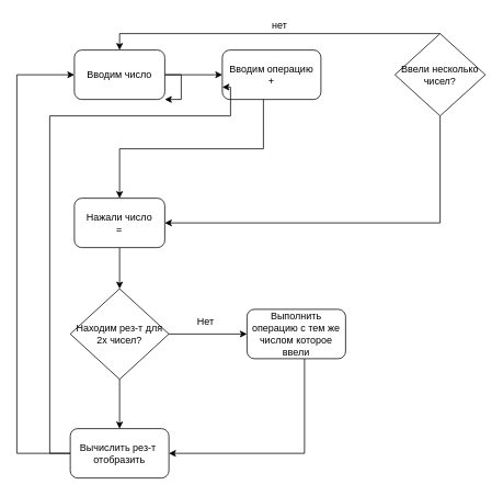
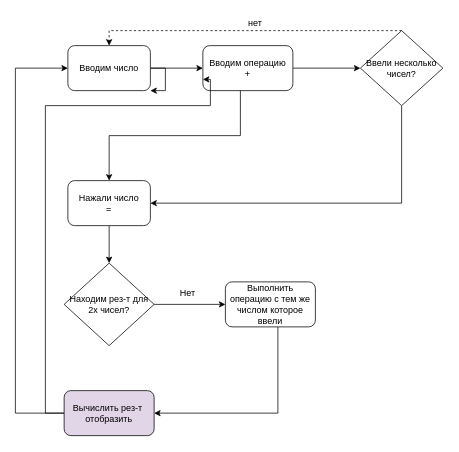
  <mxCell id="0" />
  <mxCell id="1" parent="0" />
+ <mxCell id="2" style="edgeStyle=orthogonalEdgeStyle;rounded=0;orthogonalLoop=1;jettySize=auto;html=1;entryX=0;entryY=0.5;entryDx=0;entryDy=0;" edge="1" parent="1" source="3" target="14"><mxGeometry relative="1" as="geometry" /></mxCell>
  <mxCell id="3" value="Вводим операцию&lt;br&gt;+" style="rounded=1;whiteSpace=wrap;html=1;" vertex="1" parent="1"><mxGeometry x="270" y="60" width="120" height="60" as="geometry" /></mxCell>
  <mxCell id="4" style="edgeStyle=orthogonalEdgeStyle;rounded=0;orthogonalLoop=1;jettySize=auto;html=1;entryX=0;entryY=0.5;entryDx=0;entryDy=0;" edge="1" parent="1" source="7" target="3"><mxGeometry relative="1" as="geometry" /></mxCell>
  <mxCell id="5" style="edgeStyle=orthogonalEdgeStyle;rounded=0;orthogonalLoop=1;jettySize=auto;html=1;entryX=0.5;entryY=0;entryDx=0;entryDy=0;exitX=0.417;exitY=1;exitDx=0;exitDy=0;exitPerimeter=0;" edge="1" parent="1" source="3" target="9"><mxGeometry relative="1" as="geometry"><mxPoint x="145" y="210" as="targetPoint" /><mxPoint x="350" y="140" as="sourcePoint" /></mxGeometry></mxCell>
  <mxCell id="6" style="edgeStyle=orthogonalEdgeStyle;rounded=0;orthogonalLoop=1;jettySize=auto;html=1;entryX=1;entryY=1;entryDx=0;entryDy=0;" edge="1" parent="1" source="7" target="7"><mxGeometry relative="1" as="geometry"><mxPoint x="210" y="120" as="targetPoint" /><Array as="points"><mxPoint x="220" y="90" /><mxPoint x="220" y="120" /></Array></mxGeometry></mxCell>
  <mxCell id="7" value="Вводим число" style="rounded=1;whiteSpace=wrap;html=1;" vertex="1" parent="1"><mxGeometry x="90" y="60" width="110" height="60" as="geometry" /></mxCell>
  <mxCell id="8" value="" style="edgeStyle=orthogonalEdgeStyle;rounded=0;orthogonalLoop=1;jettySize=auto;html=1;entryX=0.5;entryY=0;entryDx=0;entryDy=0;" edge="1" parent="1" source="9" target="18"><mxGeometry relative="1" as="geometry" /></mxCell>
  <mxCell id="9" value="Нажали число&lt;br&gt;=" style="rounded=1;whiteSpace=wrap;html=1;" vertex="1" parent="1"><mxGeometry x="90" y="240" width="110" height="60" as="geometry" /></mxCell>
  <mxCell id="10" style="edgeStyle=orthogonalEdgeStyle;rounded=0;orthogonalLoop=1;jettySize=auto;html=1;entryX=1;entryY=0.5;entryDx=0;entryDy=0;" edge="1" parent="1" source="11" target="22"><mxGeometry relative="1" as="geometry"><Array as="points"><mxPoint x="370" y="550" /></Array></mxGeometry></mxCell>
  <mxCell id="11" value="Выполнить операцию с тем же числом которое ввели" style="whiteSpace=wrap;html=1;rounded=1;" vertex="1" parent="1"><mxGeometry x="300" y="375" width="120" height="60" as="geometry" /></mxCell>
- <mxCell id="12" style="edgeStyle=orthogonalEdgeStyle;rounded=0;orthogonalLoop=1;jettySize=auto;html=1;entryX=0.5;entryY=0;entryDx=0;entryDy=0;" edge="1" parent="1" source="14" target="7"><mxGeometry relative="1" as="geometry"><mxPoint x="170" y="30" as="targetPoint" /><Array as="points"><mxPoint x="145" y="40" /></Array></mxGeometry></mxCell>
+ <mxCell id="12" style="edgeStyle=orthogonalEdgeStyle;rounded=0;orthogonalLoop=1;jettySize=auto;html=1;entryX=0.5;entryY=0;entryDx=0;entryDy=0;dashed=1;" edge="1" parent="1" source="14" target="7"><mxGeometry relative="1" as="geometry"><mxPoint x="170" y="30" as="targetPoint" /><Array as="points"><mxPoint x="145" y="40" /></Array></mxGeometry></mxCell>
  <mxCell id="13" style="edgeStyle=orthogonalEdgeStyle;rounded=0;orthogonalLoop=1;jettySize=auto;html=1;entryX=1;entryY=0.5;entryDx=0;entryDy=0;" edge="1" parent="1" source="14" target="9"><mxGeometry relative="1" as="geometry"><Array as="points"><mxPoint x="535" y="270" /></Array></mxGeometry></mxCell>
  <mxCell id="14" value="Ввели несколько чисел?" style="rhombus;whiteSpace=wrap;html=1;" vertex="1" parent="1"><mxGeometry x="480" y="40" width="110" height="100" as="geometry" /></mxCell>
  <mxCell id="15" value="нет" style="text;html=1;strokeColor=none;fillColor=none;align=center;verticalAlign=middle;whiteSpace=wrap;rounded=0;" vertex="1" parent="1"><mxGeometry x="320" y="20" width="40" height="20" as="geometry" /></mxCell>
  <mxCell id="16" style="edgeStyle=orthogonalEdgeStyle;rounded=0;orthogonalLoop=1;jettySize=auto;html=1;entryX=0;entryY=0.5;entryDx=0;entryDy=0;" edge="1" parent="1" source="18" target="11"><mxGeometry relative="1" as="geometry"><mxPoint x="290" y="405" as="targetPoint" /></mxGeometry></mxCell>
- <mxCell id="17" style="edgeStyle=orthogonalEdgeStyle;rounded=0;orthogonalLoop=1;jettySize=auto;html=1;entryX=0.5;entryY=0;entryDx=0;entryDy=0;" edge="1" parent="1" source="18" target="22"><mxGeometry relative="1" as="geometry" /></mxCell>
  <mxCell id="18" value="Находим рез-т для 2х чисел?" style="rhombus;whiteSpace=wrap;html=1;" vertex="1" parent="1"><mxGeometry x="85" y="350" width="120" height="110" as="geometry" /></mxCell>
  <mxCell id="19" value="Нет" style="text;html=1;strokeColor=none;fillColor=none;align=center;verticalAlign=middle;whiteSpace=wrap;rounded=0;" vertex="1" parent="1"><mxGeometry x="230" y="380" width="40" height="20" as="geometry" /></mxCell>
  <mxCell id="20" style="edgeStyle=orthogonalEdgeStyle;rounded=0;orthogonalLoop=1;jettySize=auto;html=1;entryX=0;entryY=0.5;entryDx=0;entryDy=0;" edge="1" parent="1" source="22" target="7"><mxGeometry relative="1" as="geometry"><Array as="points"><mxPoint x="20" y="550" /><mxPoint x="20" y="90" /></Array></mxGeometry></mxCell>
  <mxCell id="21" style="edgeStyle=orthogonalEdgeStyle;rounded=0;orthogonalLoop=1;jettySize=auto;html=1;entryX=0;entryY=0.75;entryDx=0;entryDy=0;" edge="1" parent="1" source="22" target="3"><mxGeometry relative="1" as="geometry"><mxPoint x="620" y="240" as="targetPoint" /><Array as="points"><mxPoint x="60" y="550" /><mxPoint x="60" y="140" /><mxPoint x="280" y="140" /></Array></mxGeometry></mxCell>
- <mxCell id="22" value="Вычислить рез-т&amp;nbsp;&lt;br&gt;отобразить" style="rounded=1;whiteSpace=wrap;html=1;" vertex="1" parent="1"><mxGeometry x="85" y="520" width="120" height="60" as="geometry" /></mxCell>
+ <mxCell id="22" value="Вычислить рез-т&amp;nbsp;&lt;br&gt;отобразить" style="rounded=1;whiteSpace=wrap;html=1;fillColor=#e1d5e7;" vertex="1" parent="1"><mxGeometry x="85" y="520" width="120" height="60" as="geometry" /></mxCell>
